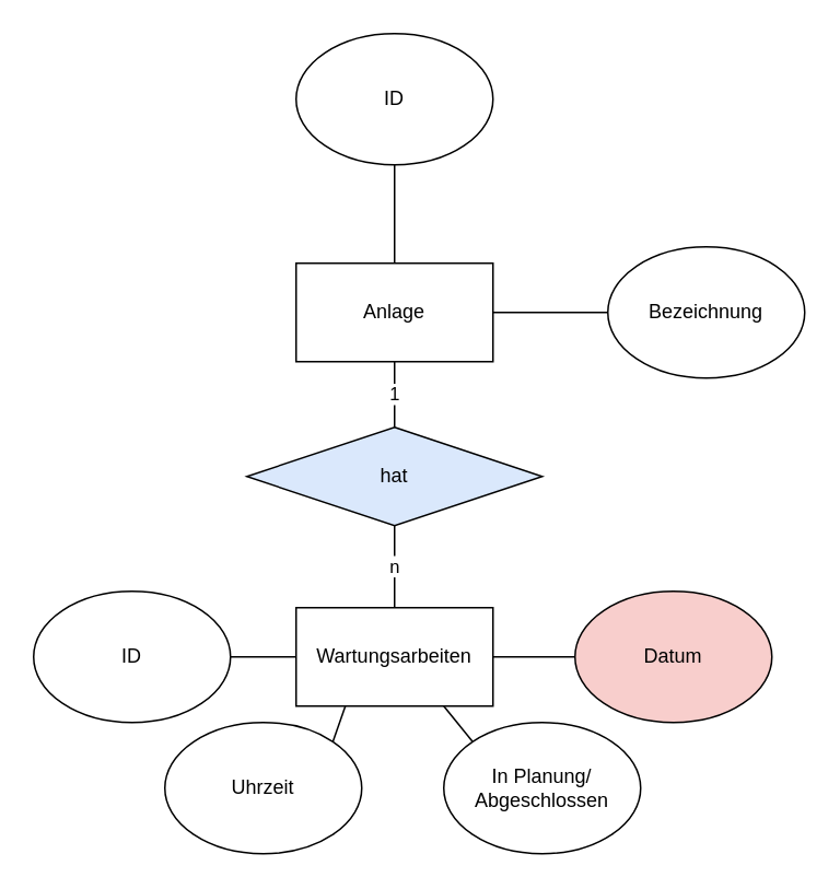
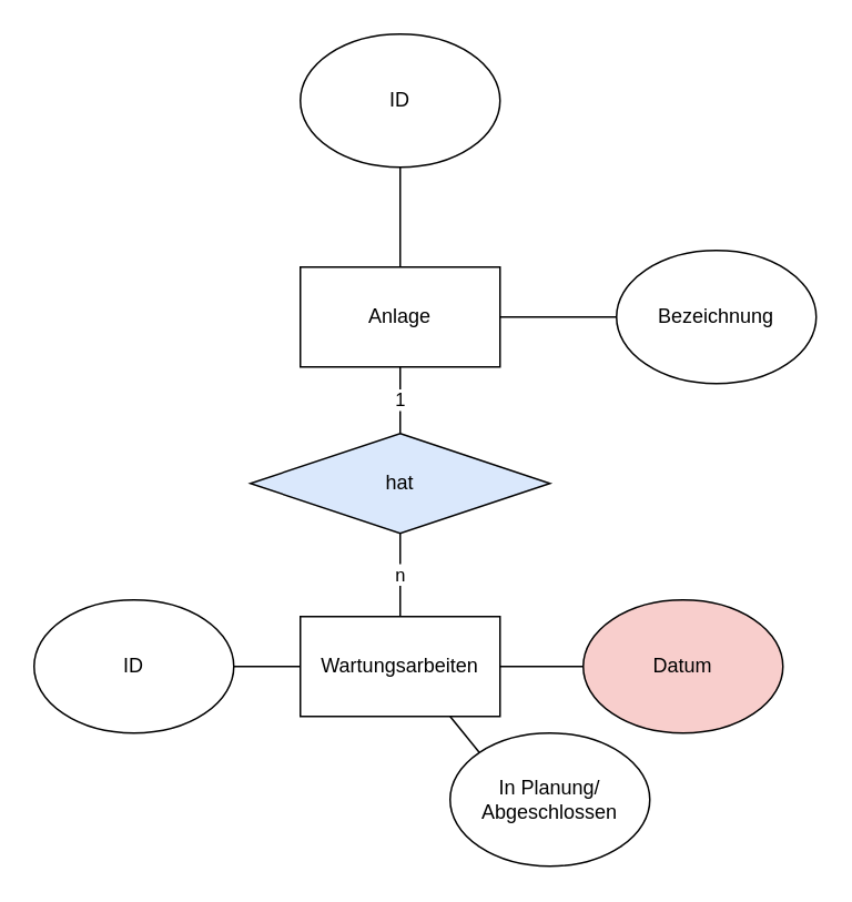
  <mxCell id="0" />
  <mxCell id="1" parent="0" />
  <mxCell id="2" value="Anlage" style="rounded=0;whiteSpace=wrap;html=1;" parent="1" vertex="1"><mxGeometry x="180" y="160" width="120" height="60" as="geometry" /></mxCell>
  <mxCell id="3" value="ID" style="ellipse;whiteSpace=wrap;html=1;" parent="1" vertex="1"><mxGeometry x="180" y="20" width="120" height="80" as="geometry" /></mxCell>
  <mxCell id="4" value="Bezeichnung" style="ellipse;whiteSpace=wrap;html=1;" parent="1" vertex="1"><mxGeometry x="370" y="150" width="120" height="80" as="geometry" /></mxCell>
  <mxCell id="5" value="Datum" style="ellipse;whiteSpace=wrap;html=1;fillColor=#f8cecc;" parent="1" vertex="1"><mxGeometry x="350" y="360" width="120" height="80" as="geometry" /></mxCell>
- <mxCell id="6" value="Uhrzeit" style="ellipse;whiteSpace=wrap;html=1;" parent="1" vertex="1"><mxGeometry x="100" y="440" width="120" height="80" as="geometry" /></mxCell>
  <mxCell id="7" value="Wartungsarbeiten" style="rounded=0;whiteSpace=wrap;html=1;" parent="1" vertex="1"><mxGeometry x="180" y="370" width="120" height="60" as="geometry" /></mxCell>
  <mxCell id="8" value="ID" style="ellipse;whiteSpace=wrap;html=1;" parent="1" vertex="1"><mxGeometry x="20" y="360" width="120" height="80" as="geometry" /></mxCell>
  <mxCell id="9" value="In Planung/&lt;div&gt;Abgeschlossen&lt;/div&gt;" style="ellipse;whiteSpace=wrap;html=1;" parent="1" vertex="1"><mxGeometry x="270" y="440" width="120" height="80" as="geometry" /></mxCell>
  <mxCell id="10" value="" style="endArrow=none;html=1;rounded=0;exitX=1;exitY=0.5;exitDx=0;exitDy=0;entryX=0;entryY=0.5;entryDx=0;entryDy=0;" parent="1" source="8" target="7" edge="1"><mxGeometry width="50" height="50" relative="1" as="geometry"><mxPoint x="70" y="320" as="sourcePoint" /><mxPoint x="120" y="270" as="targetPoint" /></mxGeometry></mxCell>
  <mxCell id="11" value="" style="endArrow=none;html=1;rounded=0;entryX=0;entryY=0.5;entryDx=0;entryDy=0;" parent="1" target="5" edge="1"><mxGeometry width="50" height="50" relative="1" as="geometry"><mxPoint x="300" y="400" as="sourcePoint" /><mxPoint x="350" y="350" as="targetPoint" /></mxGeometry></mxCell>
- <mxCell id="12" value="" style="endArrow=none;html=1;rounded=0;exitX=1;exitY=0;exitDx=0;exitDy=0;entryX=0.25;entryY=1;entryDx=0;entryDy=0;" parent="1" source="6" target="7" edge="1"><mxGeometry width="50" height="50" relative="1" as="geometry"><mxPoint x="240" y="550" as="sourcePoint" /><mxPoint x="290" y="500" as="targetPoint" /></mxGeometry></mxCell>
  <mxCell id="13" value="" style="endArrow=none;html=1;rounded=0;entryX=0.75;entryY=1;entryDx=0;entryDy=0;exitX=0;exitY=0;exitDx=0;exitDy=0;" parent="1" source="9" target="7" edge="1"><mxGeometry width="50" height="50" relative="1" as="geometry"><mxPoint x="270" y="465" as="sourcePoint" /><mxPoint x="320" y="415" as="targetPoint" /></mxGeometry></mxCell>
  <mxCell id="14" value="hat" style="rhombus;whiteSpace=wrap;html=1;fillColor=#dae8fc;" parent="1" vertex="1"><mxGeometry x="150" y="260" width="180" height="60" as="geometry" /></mxCell>
  <mxCell id="15" value="1" style="endArrow=none;html=1;rounded=0;entryX=0.5;entryY=1;entryDx=0;entryDy=0;exitX=0.5;exitY=0;exitDx=0;exitDy=0;" parent="1" source="14" target="2" edge="1"><mxGeometry width="50" height="50" relative="1" as="geometry"><mxPoint x="70" y="320" as="sourcePoint" /><mxPoint x="120" y="270" as="targetPoint" /></mxGeometry></mxCell>
  <mxCell id="16" value="n" style="endArrow=none;html=1;rounded=0;exitX=0.5;exitY=0;exitDx=0;exitDy=0;entryX=0.5;entryY=1;entryDx=0;entryDy=0;" parent="1" source="7" target="14" edge="1"><mxGeometry width="50" height="50" relative="1" as="geometry"><mxPoint x="70" y="320" as="sourcePoint" /><mxPoint x="120" y="270" as="targetPoint" /></mxGeometry></mxCell>
  <mxCell id="17" value="" style="endArrow=none;html=1;rounded=0;entryX=0.5;entryY=1;entryDx=0;entryDy=0;exitX=0.5;exitY=0;exitDx=0;exitDy=0;" parent="1" source="2" target="3" edge="1"><mxGeometry width="50" height="50" relative="1" as="geometry"><mxPoint x="70" y="320" as="sourcePoint" /><mxPoint x="120" y="270" as="targetPoint" /></mxGeometry></mxCell>
  <mxCell id="18" value="" style="endArrow=none;html=1;rounded=0;entryX=0;entryY=0.5;entryDx=0;entryDy=0;exitX=1;exitY=0.5;exitDx=0;exitDy=0;" parent="1" source="2" target="4" edge="1"><mxGeometry width="50" height="50" relative="1" as="geometry"><mxPoint x="70" y="320" as="sourcePoint" /><mxPoint x="120" y="270" as="targetPoint" /></mxGeometry></mxCell>
